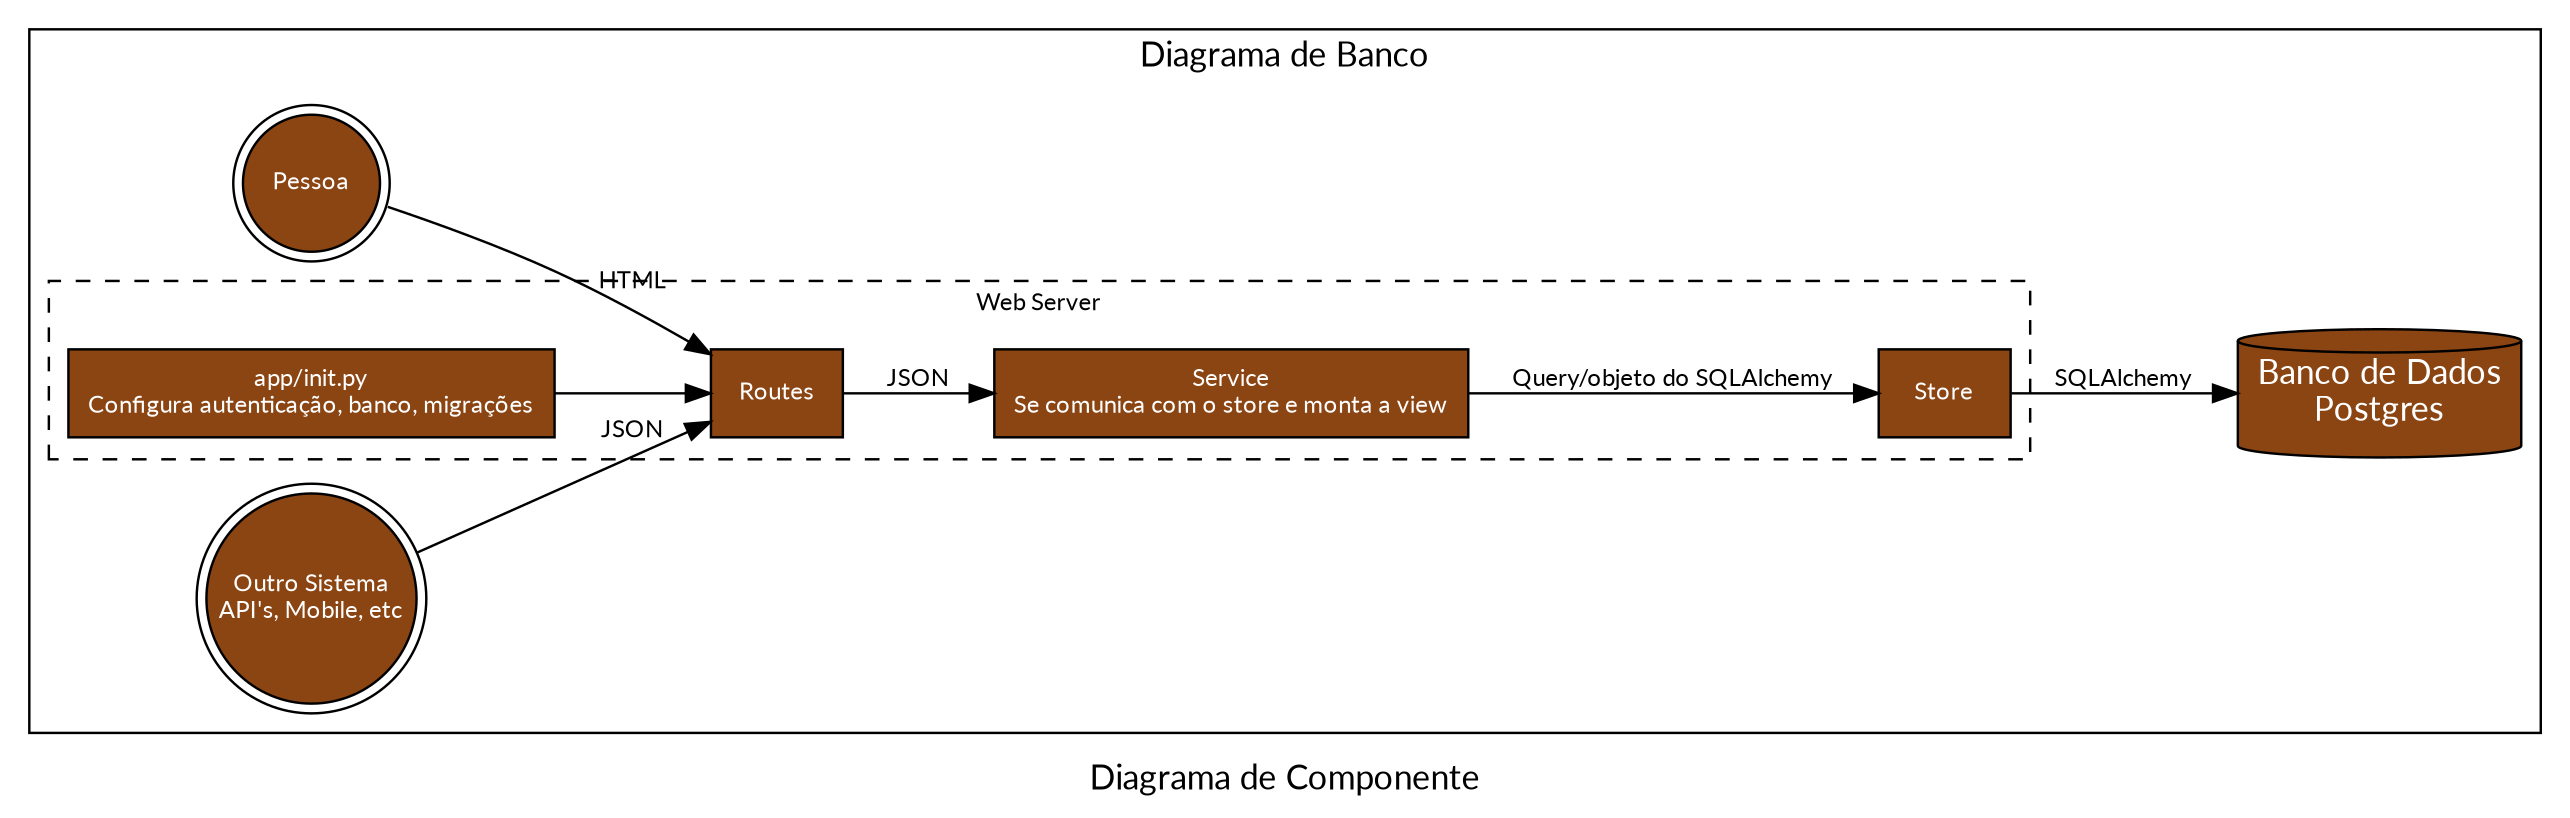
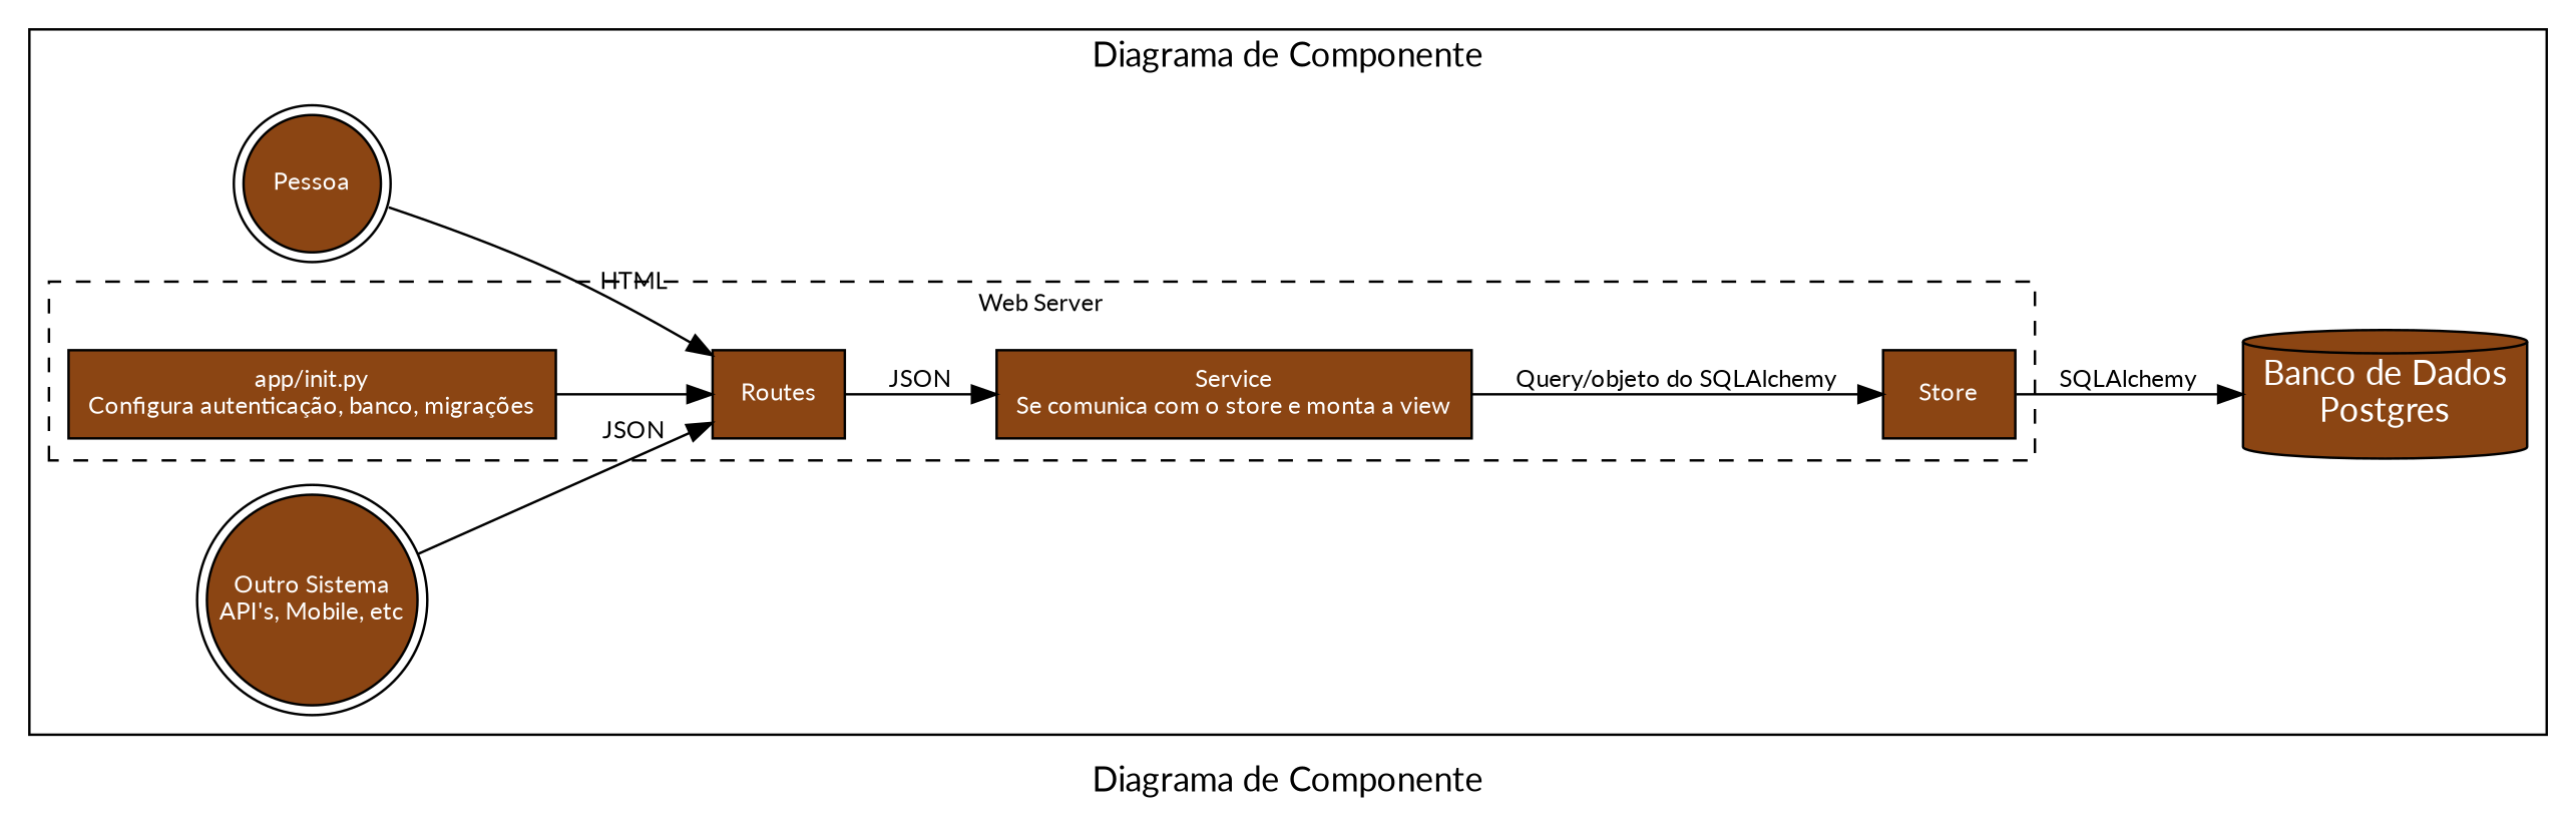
  digraph {
    label="Diagrama de Componente"
    rankdir=LR
    fontname=Lato
    node [fillcolor=chocolate4 fontcolor=white fontsize=10.0 shape=record style=filled fontname=Lato]
    edge [fontname=Lato fontsize=10.0]
    n1 [label="app/init.py\nConfigura autenticação, banco, migrações"]
    n2 [label=Routes]
    n3 [label="{Service\nSe comunica com o store e monta a view}"]
    n4 [label=Store]
    n5 [label=Pessoa shape=doublecircle]
    n6 [fixedsize=true label="Outro Sistema\nAPI's, Mobile, etc" shape=doublecircle width=1.2]
    n7 [label="Banco de Dados\nPostgres" shape=cylinder fontsize=""]
    subgraph cluster_1 {
-     label="Diagrama de Banco"
      n5
      n6
      n7
      subgraph cluster_2 {
        fontsize=10.0
        label="Web Server"
        style=dashed
        n1
        n2
        n3
        n4
      }
    }
    n1 -> n2 [fontsize=""]
    n2 -> n3 [label=JSON]
    n3 -> n4 [label="Query/objeto do SQLAlchemy"]
    n4 -> n7 [label=SQLAlchemy]
    n5 -> n2 [label=HTML]
    n6 -> n2 [label=JSON]
  }
